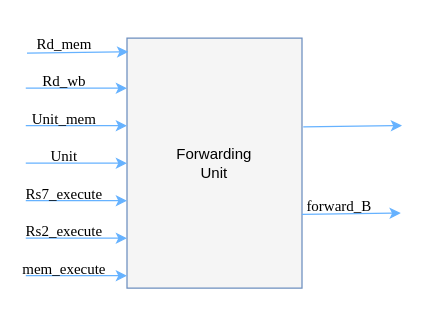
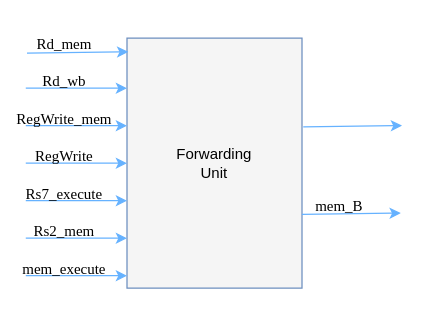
  <mxCell id="0" />
  <mxCell id="1" parent="0" />
  <mxCell id="2" value="Forwarding&lt;br&gt;Unit" style="rounded=0;whiteSpace=wrap;html=1;direction=south;fillColor=#f5f5f5;strokeColor=#6c8ebf;" vertex="1" parent="1"><mxGeometry x="101" y="30" width="140" height="200" as="geometry" /></mxCell>
  <mxCell id="3" value="" style="endArrow=classic;html=1;rounded=0;entryX=0.055;entryY=0.993;entryDx=0;entryDy=0;entryPerimeter=0;strokeColor=#66B2FF;" edge="1" parent="1" target="2"><mxGeometry width="50" height="50" relative="1" as="geometry"><mxPoint x="21" y="42" as="sourcePoint" /><mxPoint x="71" y="70" as="targetPoint" /></mxGeometry></mxCell>
  <mxCell id="4" value="" style="endArrow=classic;html=1;rounded=0;entryX=0.055;entryY=0.993;entryDx=0;entryDy=0;entryPerimeter=0;strokeColor=#66B2FF;" edge="1" parent="1"><mxGeometry width="50" height="50" relative="1" as="geometry"><mxPoint x="20.02" y="70" as="sourcePoint" /><mxPoint x="101" y="70.1" as="targetPoint" /></mxGeometry></mxCell>
  <mxCell id="5" value="" style="endArrow=classic;html=1;rounded=0;entryX=0.055;entryY=0.993;entryDx=0;entryDy=0;entryPerimeter=0;strokeColor=#66B2FF;" edge="1" parent="1"><mxGeometry width="50" height="50" relative="1" as="geometry"><mxPoint x="20.02" y="100" as="sourcePoint" /><mxPoint x="101" y="100.1" as="targetPoint" /></mxGeometry></mxCell>
  <mxCell id="6" value="" style="endArrow=classic;html=1;rounded=0;entryX=0.055;entryY=0.993;entryDx=0;entryDy=0;entryPerimeter=0;strokeColor=#66B2FF;" edge="1" parent="1"><mxGeometry width="50" height="50" relative="1" as="geometry"><mxPoint x="20.02" y="130" as="sourcePoint" /><mxPoint x="101" y="130.1" as="targetPoint" /></mxGeometry></mxCell>
  <mxCell id="7" value="" style="endArrow=classic;html=1;rounded=0;entryX=0.055;entryY=0.993;entryDx=0;entryDy=0;entryPerimeter=0;strokeColor=#66B2FF;" edge="1" parent="1"><mxGeometry width="50" height="50" relative="1" as="geometry"><mxPoint x="20.02" y="160" as="sourcePoint" /><mxPoint x="101" y="160.1" as="targetPoint" /></mxGeometry></mxCell>
  <mxCell id="8" value="" style="endArrow=classic;html=1;rounded=0;entryX=0.055;entryY=0.993;entryDx=0;entryDy=0;entryPerimeter=0;strokeColor=#66B2FF;" edge="1" parent="1"><mxGeometry width="50" height="50" relative="1" as="geometry"><mxPoint x="20.02" y="190" as="sourcePoint" /><mxPoint x="101" y="190.1" as="targetPoint" /></mxGeometry></mxCell>
  <mxCell id="9" value="" style="endArrow=classic;html=1;rounded=0;entryX=0.055;entryY=0.993;entryDx=0;entryDy=0;entryPerimeter=0;strokeColor=#66B2FF;" edge="1" parent="1"><mxGeometry width="50" height="50" relative="1" as="geometry"><mxPoint x="20.02" y="220" as="sourcePoint" /><mxPoint x="101" y="220.1" as="targetPoint" /></mxGeometry></mxCell>
  <mxCell id="10" value="" style="endArrow=classic;html=1;rounded=0;strokeColor=#66B2FF;exitX=0.355;exitY=-0.007;exitDx=0;exitDy=0;exitPerimeter=0;" edge="1" parent="1" source="2"><mxGeometry width="50" height="50" relative="1" as="geometry"><mxPoint x="271" y="150" as="sourcePoint" /><mxPoint x="321" y="100" as="targetPoint" /></mxGeometry></mxCell>
  <mxCell id="11" value="" style="endArrow=classic;html=1;rounded=0;strokeColor=#66B2FF;exitX=0.355;exitY=-0.007;exitDx=0;exitDy=0;exitPerimeter=0;" edge="1" parent="1"><mxGeometry width="50" height="50" relative="1" as="geometry"><mxPoint x="241" y="171" as="sourcePoint" /><mxPoint x="320" y="170" as="targetPoint" /></mxGeometry></mxCell>
  <mxCell id="12" value="&lt;font face=&quot;Computer Modern&quot; data-font-src=&quot;https://fonts.googleapis.com/css?family=Computer+Modern&quot;&gt;Rd_mem&lt;/font&gt;" style="text;html=1;strokeColor=none;fillColor=none;align=center;verticalAlign=middle;whiteSpace=wrap;rounded=0;" vertex="1" parent="1"><mxGeometry x="21" y="20" width="60" height="30" as="geometry" /></mxCell>
  <mxCell id="13" value="&lt;font face=&quot;Computer Modern&quot; data-font-src=&quot;https://fonts.googleapis.com/css?family=Computer+Modern&quot;&gt;Rd_wb&lt;/font&gt;" style="text;html=1;strokeColor=none;fillColor=none;align=center;verticalAlign=middle;whiteSpace=wrap;rounded=0;" vertex="1" parent="1"><mxGeometry x="21" y="50" width="60" height="30" as="geometry" /></mxCell>
- <mxCell id="14" value="&lt;font face=&quot;Computer Modern&quot; data-font-src=&quot;https://fonts.googleapis.com/css?family=Computer+Modern&quot;&gt;Unit_mem&lt;/font&gt;" style="text;html=1;strokeColor=none;fillColor=none;align=center;verticalAlign=middle;whiteSpace=wrap;rounded=0;" vertex="1" parent="1"><mxGeometry x="21" y="80" width="60" height="30" as="geometry" /></mxCell>
- <mxCell id="15" value="&lt;font face=&quot;Computer Modern&quot; data-font-src=&quot;https://fonts.googleapis.com/css?family=Computer+Modern&quot;&gt;Unit&lt;/font&gt;" style="text;html=1;strokeColor=none;fillColor=none;align=center;verticalAlign=middle;whiteSpace=wrap;rounded=0;" vertex="1" parent="1"><mxGeometry x="21" y="110" width="60" height="30" as="geometry" /></mxCell>
+ <mxCell id="14" value="&lt;font face=&quot;Computer Modern&quot; data-font-src=&quot;https://fonts.googleapis.com/css?family=Computer+Modern&quot;&gt;RegWrite_mem&lt;/font&gt;" style="text;html=1;strokeColor=none;fillColor=none;align=center;verticalAlign=middle;whiteSpace=wrap;rounded=0;" vertex="1" parent="1"><mxGeometry x="21" y="80" width="60" height="30" as="geometry" /></mxCell>
+ <mxCell id="15" value="&lt;font face=&quot;Computer Modern&quot; data-font-src=&quot;https://fonts.googleapis.com/css?family=Computer+Modern&quot;&gt;RegWrite&lt;/font&gt;" style="text;html=1;strokeColor=none;fillColor=none;align=center;verticalAlign=middle;whiteSpace=wrap;rounded=0;" vertex="1" parent="1"><mxGeometry x="21" y="110" width="60" height="30" as="geometry" /></mxCell>
  <mxCell id="16" value="&lt;font face=&quot;Computer Modern&quot; data-font-src=&quot;https://fonts.googleapis.com/css?family=Computer+Modern&quot;&gt;Rs7_execute&lt;/font&gt;" style="text;html=1;strokeColor=none;fillColor=none;align=center;verticalAlign=middle;whiteSpace=wrap;rounded=0;" vertex="1" parent="1"><mxGeometry x="21" y="140" width="60" height="30" as="geometry" /></mxCell>
- <mxCell id="17" value="&lt;font face=&quot;Computer Modern&quot; data-font-src=&quot;https://fonts.googleapis.com/css?family=Computer+Modern&quot;&gt;Rs2_execute&lt;/font&gt;" style="text;html=1;strokeColor=none;fillColor=none;align=center;verticalAlign=middle;whiteSpace=wrap;rounded=0;" vertex="1" parent="1"><mxGeometry x="21" y="170" width="60" height="30" as="geometry" /></mxCell>
+ <mxCell id="17" value="&lt;font face=&quot;Computer Modern&quot; data-font-src=&quot;https://fonts.googleapis.com/css?family=Computer+Modern&quot;&gt;Rs2_mem&lt;/font&gt;" style="text;html=1;strokeColor=none;fillColor=none;align=center;verticalAlign=middle;whiteSpace=wrap;rounded=0;" vertex="1" parent="1"><mxGeometry x="21" y="170" width="60" height="30" as="geometry" /></mxCell>
  <mxCell id="18" value="&lt;font face=&quot;Computer Modern&quot; data-font-src=&quot;https://fonts.googleapis.com/css?family=Computer+Modern&quot;&gt;mem_execute&lt;/font&gt;" style="text;html=1;strokeColor=none;fillColor=none;align=center;verticalAlign=middle;whiteSpace=wrap;rounded=0;" vertex="1" parent="1"><mxGeometry x="21" y="200" width="60" height="30" as="geometry" /></mxCell>
- <mxCell id="19" value="forward_B" style="text;html=1;strokeColor=none;fillColor=none;align=center;verticalAlign=middle;whiteSpace=wrap;rounded=0;fontFamily=Computer Modern;fontSource=https%3A%2F%2Ffonts.googleapis.com%2Fcss%3Ffamily%3DComputer%2BModern;" vertex="1" parent="1"><mxGeometry x="241" y="150" width="60" height="30" as="geometry" /></mxCell>
+ <mxCell id="19" value="mem_B" style="text;html=1;strokeColor=none;fillColor=none;align=center;verticalAlign=middle;whiteSpace=wrap;rounded=0;fontFamily=Computer Modern;fontSource=https%3A%2F%2Ffonts.googleapis.com%2Fcss%3Ffamily%3DComputer%2BModern;" vertex="1" parent="1"><mxGeometry x="241" y="150" width="60" height="30" as="geometry" /></mxCell>
